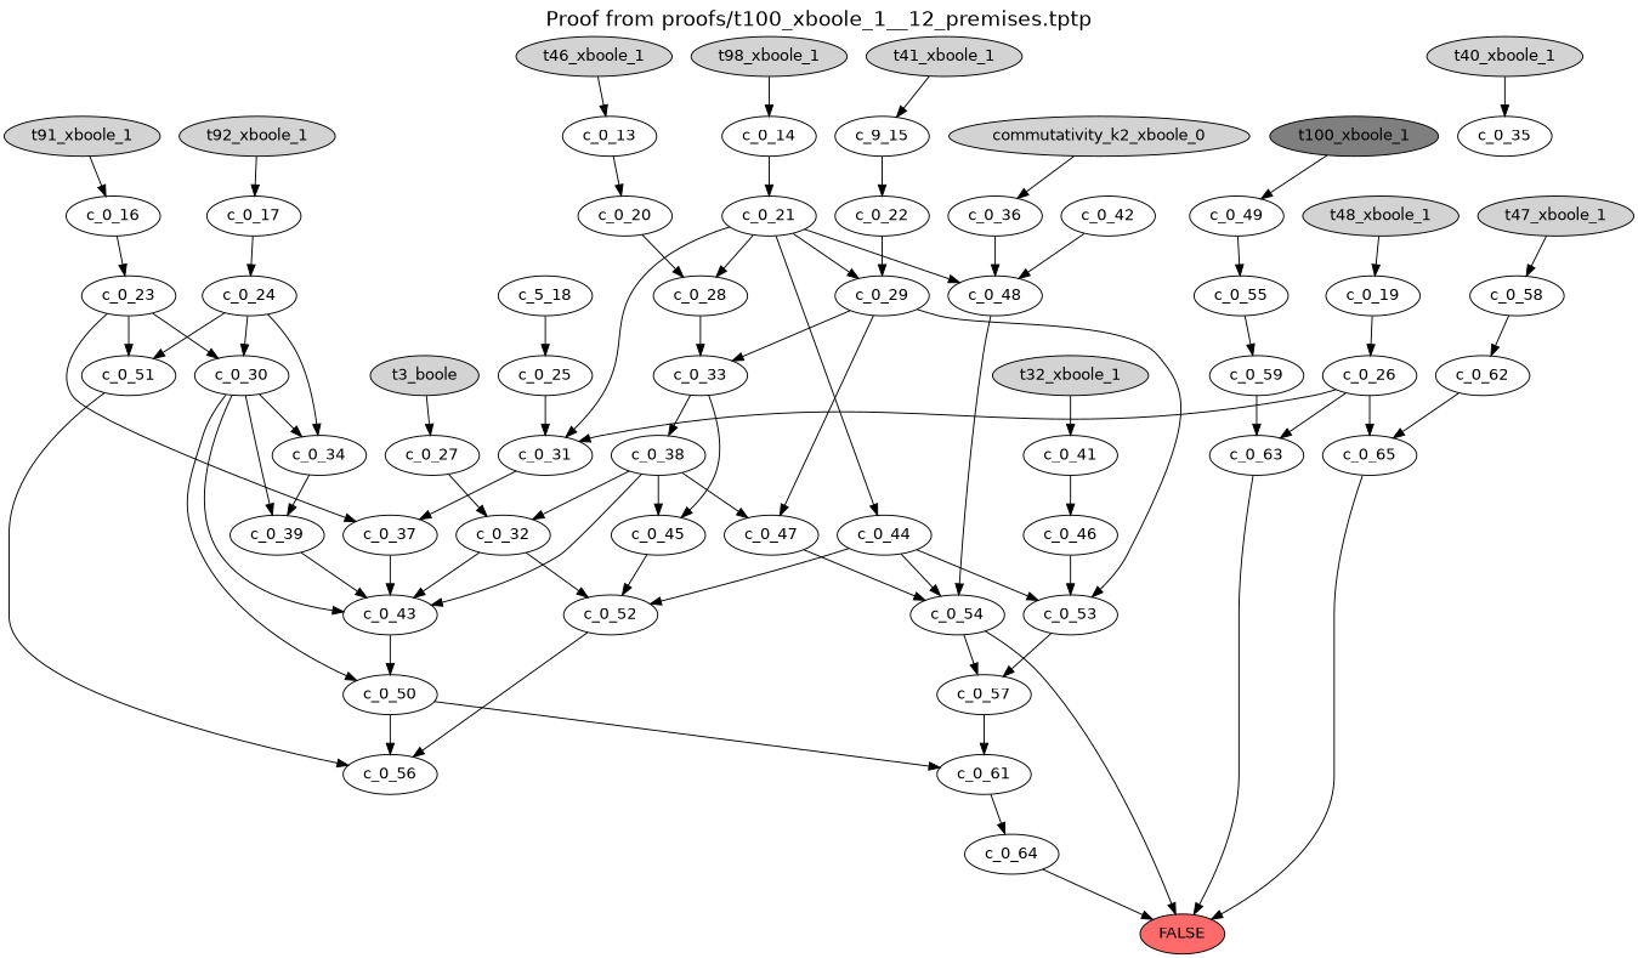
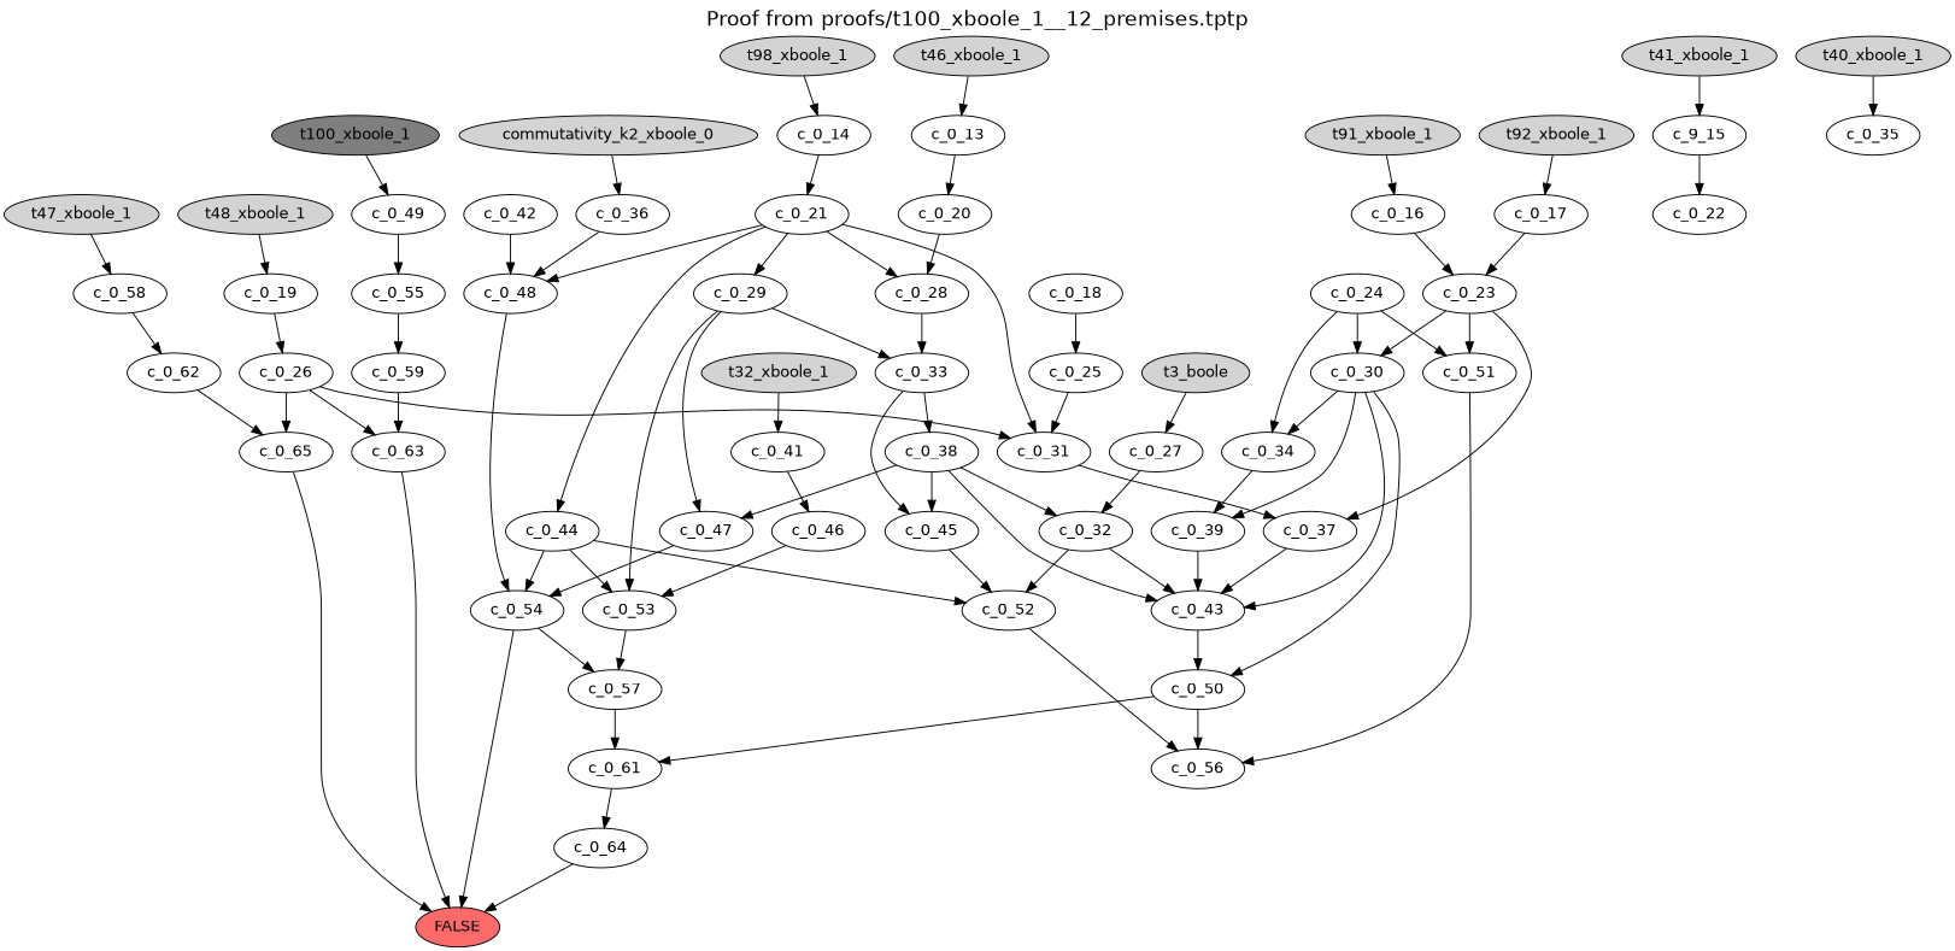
  digraph {
    fontname=helvetica
    fontsize=19
    label="Proof from proofs/t100_xboole_1__12_premises.tptp"
    labelloc=t
    node [fontname=helvetica]
    edge [fontname=helvetica]
    FALSE [fillcolor=indianred1 style=filled]
    t46_xboole_1 [style=filled]
    c_0_13
    c_0_20
    t98_xboole_1 [style=filled]
    c_0_14
    c_0_21
    t41_xboole_1 [style=filled]
    n9 [label=c_9_15]
    c_0_22
    t91_xboole_1 [style=filled]
    c_0_16
    c_0_23
    t92_xboole_1 [style=filled]
    c_0_17
    c_0_24
-   c_0_18 [label=c_5_18]
+   c_0_18
    c_0_25
    t48_xboole_1 [style=filled]
    c_0_19
    c_0_26
    t3_boole [style=filled]
    c_0_27
    c_0_32
    t40_xboole_1 [style=filled]
    c_0_35
    commutativity_k2_xboole_0 [style=filled]
    c_0_36
    c_0_48
    t32_xboole_1 [style=filled]
    c_0_41
    c_0_46
    t47_xboole_1 [style=filled]
    c_0_58
    c_0_62
    t100_xboole_1 [fillcolor=grey50 style=filled]
    c_0_49
    c_0_55
    c_0_31
    c_0_65
    c_0_63
    c_0_37
    c_0_43
    c_0_34
    c_0_51
    c_0_30
    c_0_64
    c_0_59
    c_0_42
    c_0_54
    c_0_47
    c_0_57
    c_0_61
    c_0_50
    c_0_56
    c_0_29
    c_0_53
    c_0_39
    c_0_52
    c_0_33
    c_0_38
    c_0_45
    c_0_44
    c_0_28
    t46_xboole_1 -> c_0_13
    c_0_13 -> c_0_20
    c_0_20 -> c_0_28
    t98_xboole_1 -> c_0_14
    c_0_14 -> c_0_21
    c_0_21 -> c_0_48
    c_0_21 -> c_0_31
    c_0_21 -> c_0_29
    c_0_21 -> c_0_44
    c_0_21 -> c_0_28
    t41_xboole_1 -> n9
    n9 -> c_0_22
-   c_0_22 -> c_0_29
    t91_xboole_1 -> c_0_16
    c_0_16 -> c_0_23
    c_0_23 -> c_0_37
    c_0_23 -> c_0_51
    c_0_23 -> c_0_30
    t92_xboole_1 -> c_0_17
-   c_0_17 -> c_0_24
+   c_0_17 -> c_0_23
    c_0_24 -> c_0_34
    c_0_24 -> c_0_51
    c_0_24 -> c_0_30
    c_0_18 -> c_0_25
    c_0_25 -> c_0_31
    t48_xboole_1 -> c_0_19
    c_0_19 -> c_0_26
    c_0_26 -> c_0_31
    c_0_26 -> c_0_65
    c_0_26 -> c_0_63
    t3_boole -> c_0_27
    c_0_27 -> c_0_32
    c_0_32 -> c_0_43
    c_0_32 -> c_0_52
    t40_xboole_1 -> c_0_35
    commutativity_k2_xboole_0 -> c_0_36
    c_0_36 -> c_0_48
    c_0_48 -> c_0_54
    t32_xboole_1 -> c_0_41
    c_0_41 -> c_0_46
    c_0_46 -> c_0_53
    t47_xboole_1 -> c_0_58
    c_0_58 -> c_0_62
    c_0_62 -> c_0_65
    t100_xboole_1 -> c_0_49
    c_0_49 -> c_0_55
    c_0_55 -> c_0_59
    c_0_31 -> c_0_37
    c_0_65 -> FALSE
    c_0_63 -> FALSE
    c_0_37 -> c_0_43
    c_0_43 -> c_0_50
    c_0_34 -> c_0_39
    c_0_51 -> c_0_56
    c_0_30 -> c_0_43
    c_0_30 -> c_0_34
    c_0_30 -> c_0_50
    c_0_30 -> c_0_39
    c_0_64 -> FALSE
    c_0_59 -> c_0_63
    c_0_42 -> c_0_48
    c_0_54 -> FALSE
    c_0_54 -> c_0_57
    c_0_47 -> c_0_54
    c_0_57 -> c_0_61
    c_0_61 -> c_0_64
    c_0_50 -> c_0_61
    c_0_50 -> c_0_56
    c_0_29 -> c_0_47
    c_0_29 -> c_0_53
    c_0_29 -> c_0_33
    c_0_53 -> c_0_57
    c_0_39 -> c_0_43
    c_0_52 -> c_0_56
    c_0_33 -> c_0_38
    c_0_33 -> c_0_45
    c_0_38 -> c_0_32
    c_0_38 -> c_0_43
    c_0_38 -> c_0_47
    c_0_38 -> c_0_45
    c_0_45 -> c_0_52
    c_0_44 -> c_0_54
    c_0_44 -> c_0_53
    c_0_44 -> c_0_52
    c_0_28 -> c_0_33
  }
